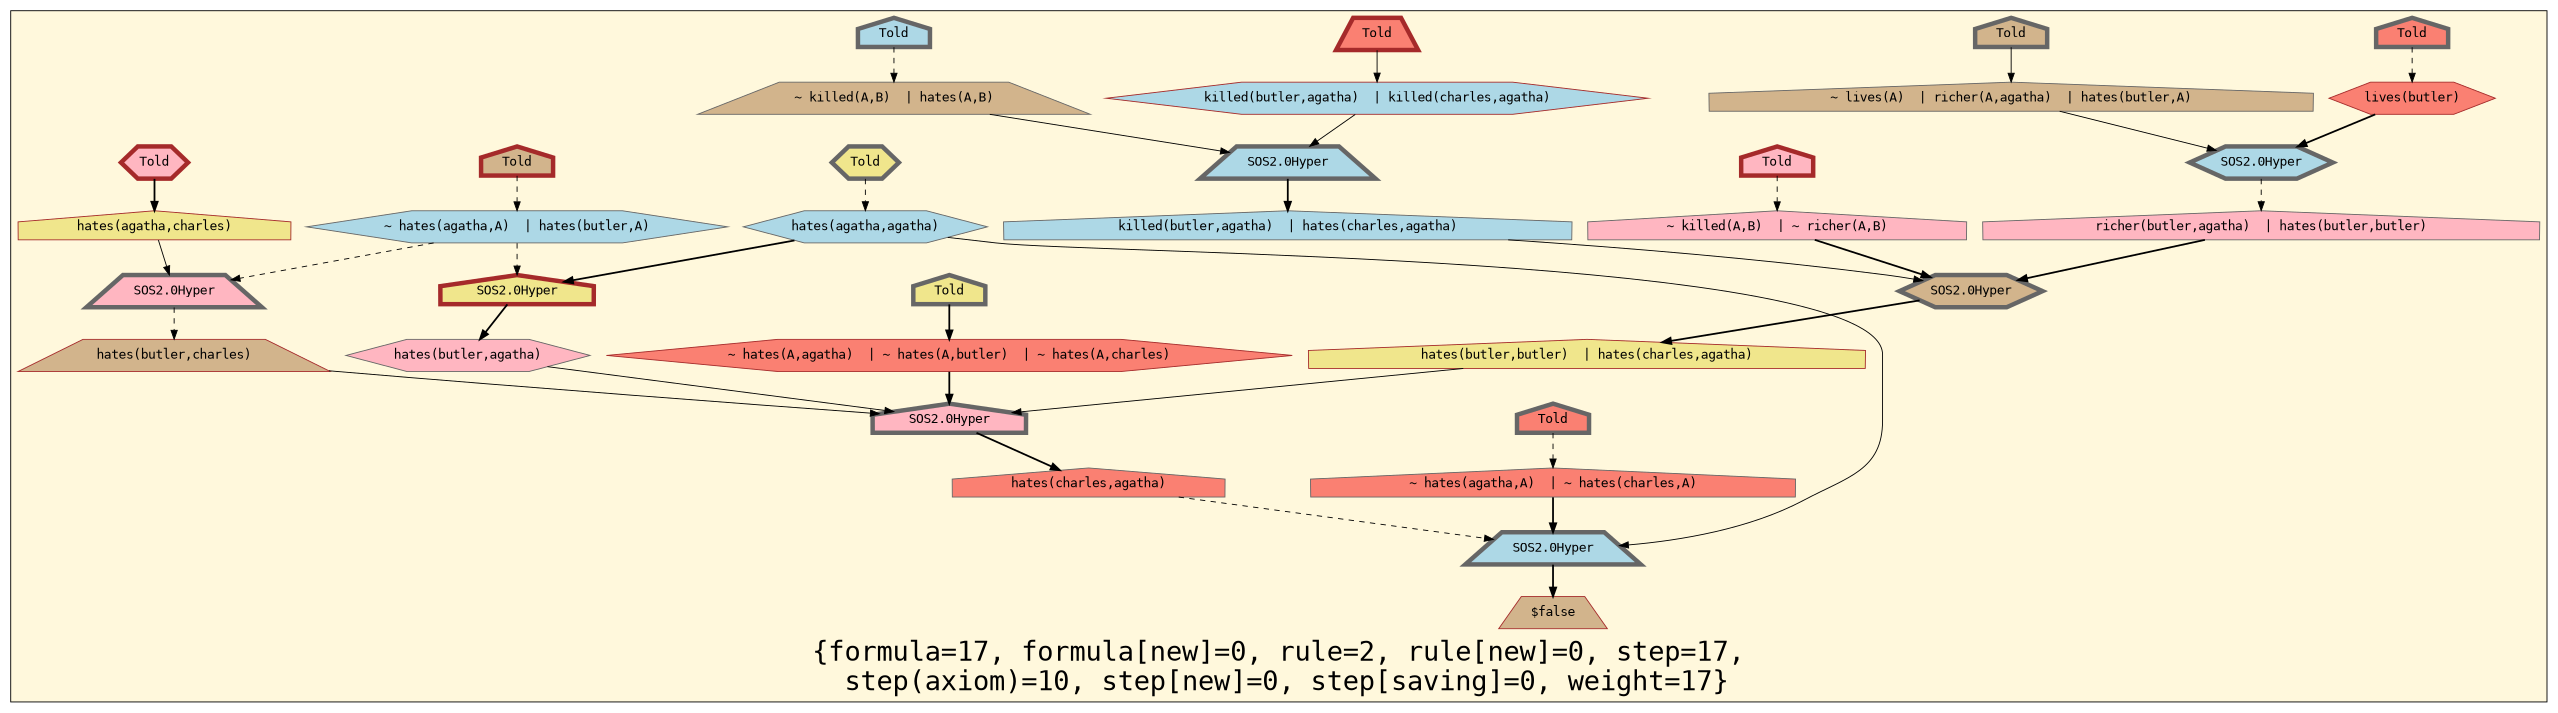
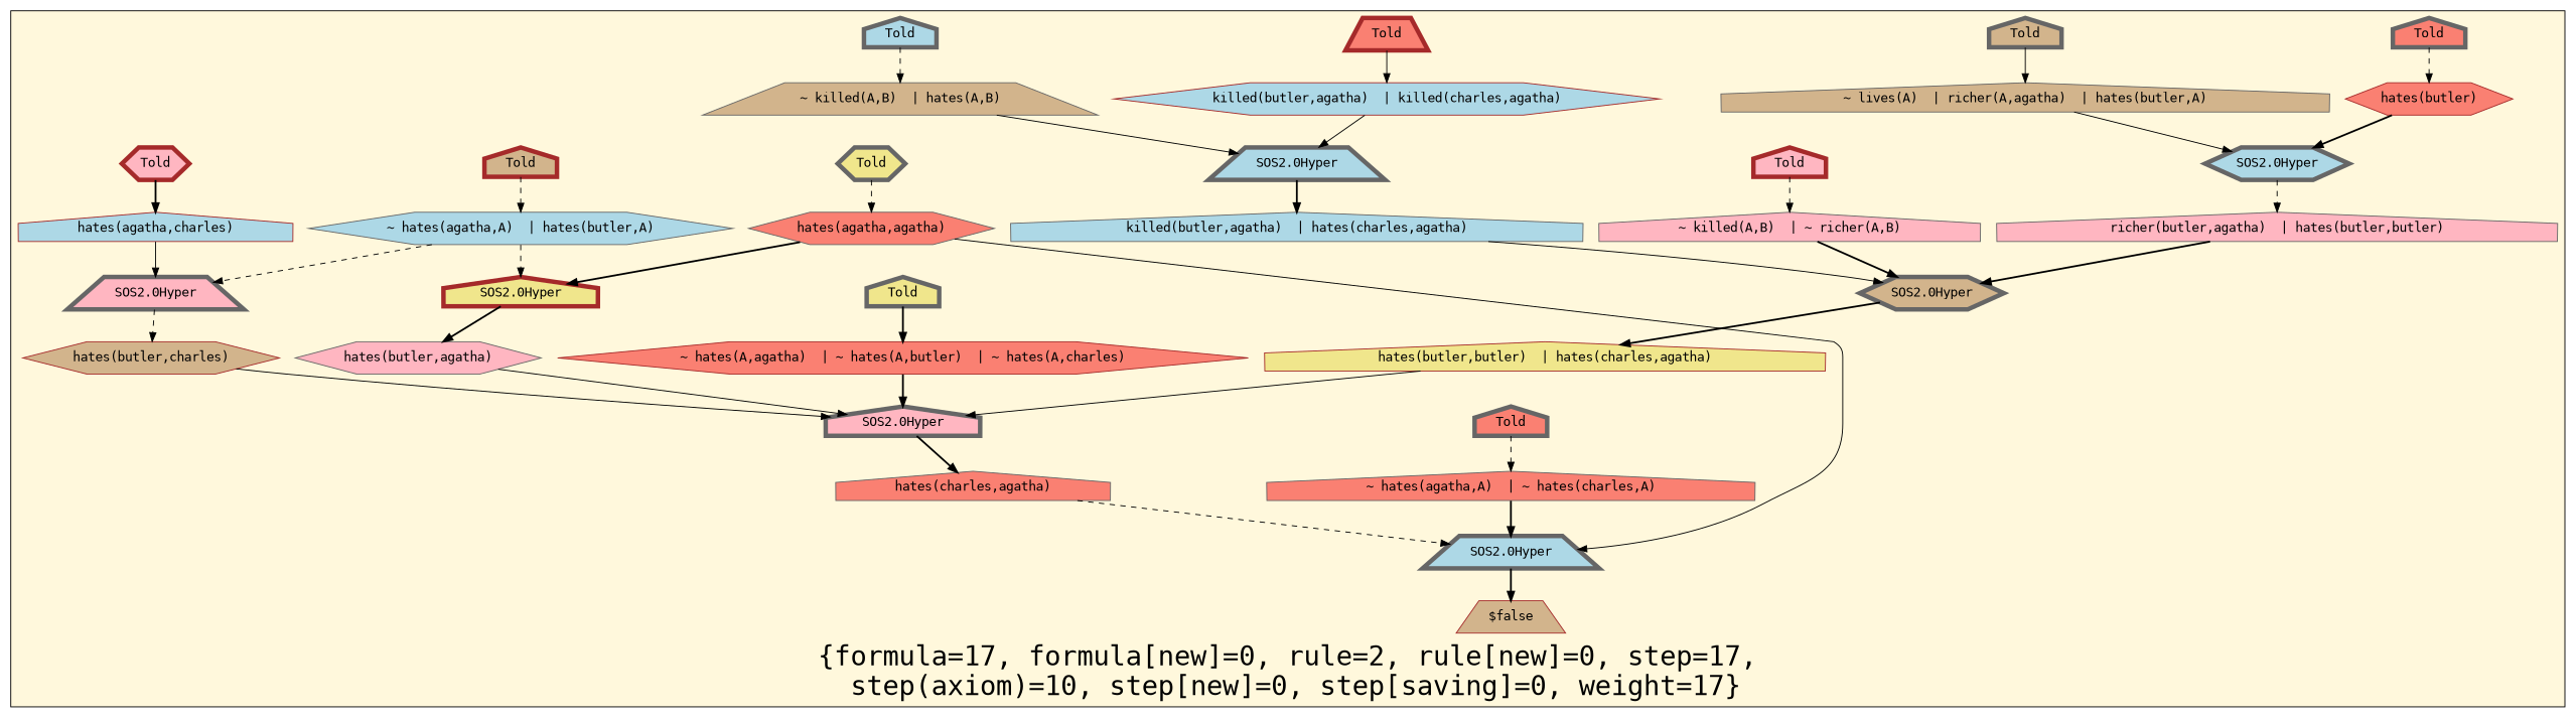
  digraph {
    fontname="DejaVu Sans Mono"
    node [color=gray40 fillcolor=salmon fontname="DejaVu Sans Mono" shape=house style=filled]
    edge [fontname="DejaVu Sans Mono" style=bold]
    n1 [color=brown fillcolor=khaki label="hates(butler,butler)  | hates(charles,agatha)"]
    n2 [color=brown label="~ hates(A,agatha)  | ~ hates(A,butler)  | ~ hates(A,charles)" shape=hexagon]
    n3 [fillcolor=lightpink label="~ killed(A,B)  | ~ richer(A,B)"]
-   n4 [color=brown fillcolor=tan label="hates(butler,charles)" shape=trapezium]
+   n4 [color=brown fillcolor=tan label="hates(butler,charles)" shape=hexagon]
    n5 [label="hates(charles,agatha)"]
    n6 [fillcolor=lightpink label="hates(butler,agatha)" shape=hexagon]
    n7 [fillcolor=tan label="~ killed(A,B)  | hates(A,B)" shape=trapezium]
    n8 [fillcolor=lightpink label="richer(butler,agatha)  | hates(butler,butler)"]
    n9 [color=brown fillcolor=tan label="$false" shape=trapezium]
-   n10 [fillcolor=lightblue label="hates(agatha,agatha)" shape=hexagon]
+   n10 [label="hates(agatha,agatha)" shape=hexagon]
    n11 [fillcolor=tan label="~ lives(A)  | richer(A,agatha)  | hates(butler,A)"]
    n12 [label="~ hates(agatha,A)  | ~ hates(charles,A)"]
-   n13 [color=brown label="lives(butler)" shape=hexagon]
-   n14 [color=brown fillcolor=khaki label="hates(agatha,charles)"]
+   n13 [color=brown label="hates(butler)" shape=hexagon]
+   n14 [color=brown fillcolor=lightblue label="hates(agatha,charles)"]
    n15 [fillcolor=lightblue label="~ hates(agatha,A)  | hates(butler,A)" shape=hexagon]
    n16 [fillcolor=lightblue label="killed(butler,agatha)  | hates(charles,agatha)"]
    n17 [color=brown fillcolor=lightblue label="killed(butler,agatha)  | killed(charles,agatha)" shape=hexagon]
    n18 [color=brown fillcolor=khaki label="SOS2.0Hyper" penwidth=5]
    n19 [fillcolor=khaki label=Told penwidth=5 shape=hexagon]
    n20 [fillcolor=lightpink label="SOS2.0Hyper" penwidth=5]
    n21 [fillcolor=lightblue label="SOS2.0Hyper" penwidth=5 shape=trapezium]
    n22 [color=brown label=Told penwidth=5 shape=trapezium]
    n23 [fillcolor=tan label="SOS2.0Hyper" penwidth=5 shape=hexagon]
    n24 [color=brown fillcolor=lightpink label=Told penwidth=5 shape=hexagon]
    n25 [label=Told penwidth=5]
    n26 [fillcolor=tan label=Told penwidth=5]
    n27 [fillcolor=khaki label=Told penwidth=5]
    n28 [fillcolor=lightblue label="SOS2.0Hyper" penwidth=5 shape=trapezium]
    n29 [color=brown fillcolor=lightpink label=Told penwidth=5]
    n30 [fillcolor=lightpink label="SOS2.0Hyper" penwidth=5 shape=trapezium]
    n31 [label=Told penwidth=5]
    n32 [color=brown fillcolor=tan label=Told penwidth=5]
    n33 [fillcolor=lightblue label=Told penwidth=5]
    n34 [fillcolor=lightblue label="SOS2.0Hyper" penwidth=5 shape=hexagon]
    subgraph cluster_1 {
      fillcolor=cornsilk
      fontsize=30
      label="{formula=17, formula[new]=0, rule=2, rule[new]=0, step=17,\n step(axiom)=10, step[new]=0, step[saving]=0, weight=17}"
      labelloc=b
      style=filled
      n1
      n2
      n3
      n4
      n5
      n6
      n7
      n8
      n9
      n10
      n11
      n12
      n13
      n14
      n15
      n16
      n17
      n18
      n19
      n20
      n21
      n22
      n23
      n24
      n25
      n26
      n27
      n28
      n29
      n30
      n31
      n32
      n33
      n34
    }
    n1 -> n20 [style=solid]
    n2 -> n20
    n3 -> n23
    n4 -> n20 [style=solid]
    n5 -> n28 [style=dashed]
    n6 -> n20 [style=solid]
    n7 -> n21 [style=solid]
    n8 -> n23
    n10 -> n18
    n10 -> n28 [style=solid]
    n11 -> n34 [style=solid]
    n12 -> n28
    n13 -> n34
    n14 -> n30 [style=solid]
    n15 -> n18 [style=dashed]
    n15 -> n30 [style=dashed]
    n16 -> n23 [style=solid]
    n17 -> n21 [style=solid]
    n18 -> n6
    n19 -> n10 [style=dashed]
    n20 -> n5
    n21 -> n16
    n22 -> n17 [style=solid]
    n23 -> n1
    n24 -> n14
    n25 -> n13 [style=dashed]
    n26 -> n11 [style=solid]
    n27 -> n2
    n28 -> n9
    n29 -> n3 [style=dashed]
    n30 -> n4 [style=dashed]
    n31 -> n12 [style=dashed]
    n32 -> n15 [style=dashed]
    n33 -> n7 [style=dashed]
    n34 -> n8 [style=dashed]
  }
